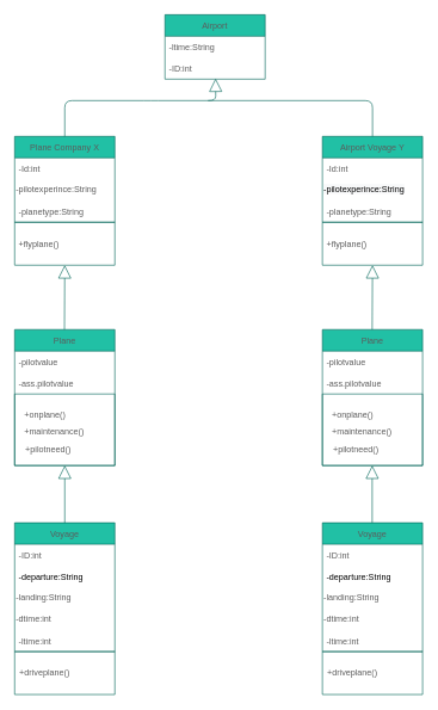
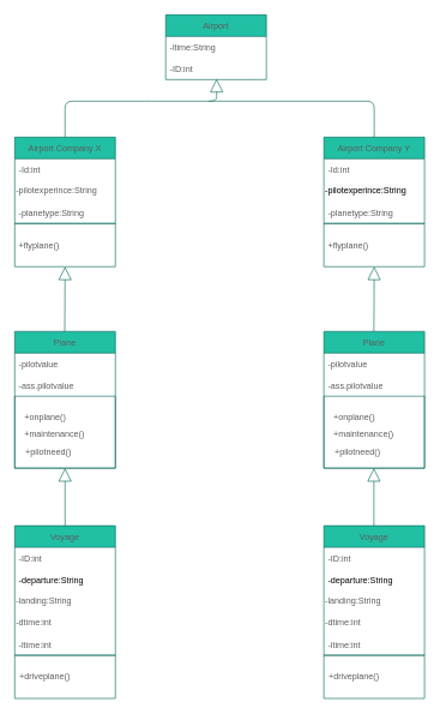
  <mxCell id="0" />
  <mxCell id="1" parent="0" />
- <mxCell id="2" value="Plane Company X" style="swimlane;fontStyle=0;childLayout=stackLayout;horizontal=1;startSize=30;horizontalStack=0;resizeParent=1;resizeParentMax=0;resizeLast=0;collapsible=1;marginBottom=0;fillColor=#21C0A5;strokeColor=#006658;fontColor=#5C5C5C;" vertex="1" parent="1"><mxGeometry x="20" y="190" width="140" height="120" as="geometry" /></mxCell>
+ <mxCell id="2" value="Airport Company X" style="swimlane;fontStyle=0;childLayout=stackLayout;horizontal=1;startSize=30;horizontalStack=0;resizeParent=1;resizeParentMax=0;resizeLast=0;collapsible=1;marginBottom=0;fillColor=#21C0A5;strokeColor=#006658;fontColor=#5C5C5C;" vertex="1" parent="1"><mxGeometry x="20" y="190" width="140" height="120" as="geometry" /></mxCell>
  <mxCell id="3" value="-Id:int" style="text;strokeColor=none;fillColor=none;align=left;verticalAlign=middle;spacingLeft=4;spacingRight=4;overflow=hidden;points=[[0,0.5],[1,0.5]];portConstraint=eastwest;rotatable=0;fontColor=#5C5C5C;" vertex="1" parent="2"><mxGeometry y="30" width="140" height="30" as="geometry" /></mxCell>
  <mxCell id="4" value="-pilotexperince:String" style="text;html=1;strokeColor=none;fillColor=none;align=left;verticalAlign=middle;whiteSpace=wrap;rounded=0;fontColor=#5C5C5C;" vertex="1" parent="2"><mxGeometry y="60" width="140" height="30" as="geometry" /></mxCell>
  <mxCell id="5" value="-planetype:String" style="text;strokeColor=none;fillColor=none;align=left;verticalAlign=middle;spacingLeft=4;spacingRight=4;overflow=hidden;points=[[0,0.5],[1,0.5]];portConstraint=eastwest;rotatable=0;fontColor=#5C5C5C;" vertex="1" parent="2"><mxGeometry y="90" width="140" height="30" as="geometry" /></mxCell>
  <mxCell id="6" value="" style="swimlane;startSize=0;fillColor=#21C0A5;strokeColor=#006658;fontColor=#5C5C5C;" vertex="1" parent="1"><mxGeometry x="20" y="310" width="140" height="60" as="geometry" /></mxCell>
  <mxCell id="7" value="+flyplane()" style="text;strokeColor=none;fillColor=none;align=left;verticalAlign=middle;spacingLeft=4;spacingRight=4;overflow=hidden;points=[[0,0.5],[1,0.5]];portConstraint=eastwest;rotatable=0;fontColor=#5C5C5C;" vertex="1" parent="6"><mxGeometry y="15" width="140" height="30" as="geometry" /></mxCell>
  <mxCell id="8" value="Plane" style="swimlane;fontStyle=0;childLayout=stackLayout;horizontal=1;startSize=30;horizontalStack=0;resizeParent=1;resizeParentMax=0;resizeLast=0;collapsible=1;marginBottom=0;fillColor=#21C0A5;strokeColor=#006658;fontColor=#5C5C5C;" vertex="1" parent="1"><mxGeometry x="20" y="460" width="140" height="190" as="geometry" /></mxCell>
  <mxCell id="9" value="-pilotvalue" style="text;strokeColor=none;fillColor=none;align=left;verticalAlign=middle;spacingLeft=4;spacingRight=4;overflow=hidden;points=[[0,0.5],[1,0.5]];portConstraint=eastwest;rotatable=0;fontColor=#5C5C5C;" vertex="1" parent="8"><mxGeometry y="30" width="140" height="30" as="geometry" /></mxCell>
  <mxCell id="10" value="-ass.pilotvalue" style="text;strokeColor=none;fillColor=none;align=left;verticalAlign=middle;spacingLeft=4;spacingRight=4;overflow=hidden;points=[[0,0.5],[1,0.5]];portConstraint=eastwest;rotatable=0;fontColor=#5C5C5C;" vertex="1" parent="8"><mxGeometry y="60" width="140" height="30" as="geometry" /></mxCell>
  <mxCell id="11" value="" style="swimlane;startSize=0;fillColor=#21C0A5;strokeColor=#006658;fontColor=#5C5C5C;" vertex="1" parent="8"><mxGeometry y="90" width="140" height="100" as="geometry" /></mxCell>
  <mxCell id="12" value="+onplane()" style="text;html=1;align=center;verticalAlign=middle;resizable=0;points=[];autosize=1;strokeColor=none;fillColor=none;fontColor=#5C5C5C;" vertex="1" parent="11"><mxGeometry x="7" y="20" width="70" height="20" as="geometry" /></mxCell>
  <mxCell id="13" value="+maintenance()" style="text;html=1;align=center;verticalAlign=middle;resizable=0;points=[];autosize=1;strokeColor=none;fillColor=none;fontColor=#5C5C5C;" vertex="1" parent="11"><mxGeometry x="5" y="43" width="100" height="20" as="geometry" /></mxCell>
  <mxCell id="14" value="+pilotneed()" style="text;html=1;strokeColor=none;fillColor=none;align=center;verticalAlign=middle;whiteSpace=wrap;rounded=0;sketch=0;fontColor=#5C5C5C;" vertex="1" parent="11"><mxGeometry x="17" y="63" width="60" height="30" as="geometry" /></mxCell>
  <mxCell id="15" value="Airport" style="swimlane;fontStyle=0;childLayout=stackLayout;horizontal=1;startSize=30;horizontalStack=0;resizeParent=1;resizeParentMax=0;resizeLast=0;collapsible=1;marginBottom=0;fillColor=#21C0A5;fontColor=#5C5C5C;strokeColor=#006658;" vertex="1" parent="1"><mxGeometry x="230" y="20" width="140" height="90" as="geometry" /></mxCell>
  <mxCell id="16" value="-ltime:String" style="text;strokeColor=none;fillColor=none;align=left;verticalAlign=middle;spacingLeft=4;spacingRight=4;overflow=hidden;points=[[0,0.5],[1,0.5]];portConstraint=eastwest;rotatable=0;fontColor=#5C5C5C;" vertex="1" parent="15"><mxGeometry y="30" width="140" height="30" as="geometry" /></mxCell>
  <mxCell id="17" value="-ID:int" style="text;strokeColor=none;fillColor=none;align=left;verticalAlign=middle;spacingLeft=4;spacingRight=4;overflow=hidden;points=[[0,0.5],[1,0.5]];portConstraint=eastwest;rotatable=0;fontColor=#5C5C5C;" vertex="1" parent="15"><mxGeometry y="60" width="140" height="30" as="geometry" /></mxCell>
- <mxCell id="18" value="Airport Voyage Y" style="swimlane;fontStyle=0;childLayout=stackLayout;horizontal=1;startSize=30;horizontalStack=0;resizeParent=1;resizeParentMax=0;resizeLast=0;collapsible=1;marginBottom=0;fillColor=#21C0A5;strokeColor=#006658;fontColor=#5C5C5C;" vertex="1" parent="1"><mxGeometry x="450" y="190" width="140" height="120" as="geometry" /></mxCell>
+ <mxCell id="18" value="Airport Company Y" style="swimlane;fontStyle=0;childLayout=stackLayout;horizontal=1;startSize=30;horizontalStack=0;resizeParent=1;resizeParentMax=0;resizeLast=0;collapsible=1;marginBottom=0;fillColor=#21C0A5;strokeColor=#006658;fontColor=#5C5C5C;" vertex="1" parent="1"><mxGeometry x="450" y="190" width="140" height="120" as="geometry" /></mxCell>
  <mxCell id="19" value="-Id:int" style="text;strokeColor=none;fillColor=none;align=left;verticalAlign=middle;spacingLeft=4;spacingRight=4;overflow=hidden;points=[[0,0.5],[1,0.5]];portConstraint=eastwest;rotatable=0;fontColor=#5C5C5C;" vertex="1" parent="18"><mxGeometry y="30" width="140" height="30" as="geometry" /></mxCell>
  <mxCell id="20" value="&lt;span style=&quot;color: rgb(0, 0, 0); font-family: helvetica; font-size: 12px; font-style: normal; font-weight: 400; letter-spacing: normal; text-align: left; text-indent: 0px; text-transform: none; word-spacing: 0px; background-color: rgb(248, 249, 250); display: inline; float: none;&quot;&gt;-pilotexperince:String&lt;/span&gt;" style="text;whiteSpace=wrap;html=1;fontColor=#5C5C5C;" vertex="1" parent="18"><mxGeometry y="60" width="140" height="30" as="geometry" /></mxCell>
  <mxCell id="21" value="-planetype:String" style="text;strokeColor=none;fillColor=none;align=left;verticalAlign=middle;spacingLeft=4;spacingRight=4;overflow=hidden;points=[[0,0.5],[1,0.5]];portConstraint=eastwest;rotatable=0;fontColor=#5C5C5C;" vertex="1" parent="18"><mxGeometry y="90" width="140" height="30" as="geometry" /></mxCell>
  <mxCell id="22" value="" style="swimlane;startSize=0;fillColor=#21C0A5;strokeColor=#006658;fontColor=#5C5C5C;" vertex="1" parent="1"><mxGeometry x="450" y="310" width="140" height="60" as="geometry" /></mxCell>
  <mxCell id="23" value="+flyplane()" style="text;strokeColor=none;fillColor=none;align=left;verticalAlign=middle;spacingLeft=4;spacingRight=4;overflow=hidden;points=[[0,0.5],[1,0.5]];portConstraint=eastwest;rotatable=0;fontColor=#5C5C5C;" vertex="1" parent="22"><mxGeometry y="15" width="140" height="30" as="geometry" /></mxCell>
  <mxCell id="24" value="Voyage" style="swimlane;fontStyle=0;childLayout=stackLayout;horizontal=1;startSize=30;horizontalStack=0;resizeParent=1;resizeParentMax=0;resizeLast=0;collapsible=1;marginBottom=0;fillColor=#21C0A5;strokeColor=#006658;fontColor=#5C5C5C;" vertex="1" parent="1"><mxGeometry x="20" y="730" width="140" height="180" as="geometry" /></mxCell>
  <mxCell id="25" value="-ID:int" style="text;strokeColor=none;fillColor=none;align=left;verticalAlign=middle;spacingLeft=4;spacingRight=4;overflow=hidden;points=[[0,0.5],[1,0.5]];portConstraint=eastwest;rotatable=0;fontColor=#5C5C5C;" vertex="1" parent="24"><mxGeometry y="30" width="140" height="30" as="geometry" /></mxCell>
  <mxCell id="26" value="-departure:String" style="text;align=left;verticalAlign=middle;spacingLeft=4;spacingRight=4;overflow=hidden;points=[[0,0.5],[1,0.5]];portConstraint=eastwest;rotatable=0;" vertex="1" parent="24"><mxGeometry y="60" width="140" height="30" as="geometry" /></mxCell>
  <mxCell id="27" value="-landing:String" style="text;html=1;strokeColor=none;fillColor=none;align=left;verticalAlign=middle;whiteSpace=wrap;rounded=0;fontColor=#5C5C5C;" vertex="1" parent="24"><mxGeometry y="90" width="140" height="30" as="geometry" /></mxCell>
  <mxCell id="28" value="-dtime:int" style="text;html=1;strokeColor=none;fillColor=none;align=left;verticalAlign=middle;whiteSpace=wrap;rounded=0;fontColor=#5C5C5C;" vertex="1" parent="24"><mxGeometry y="120" width="140" height="30" as="geometry" /></mxCell>
  <mxCell id="29" value="-ltime:int" style="text;strokeColor=none;fillColor=none;align=left;verticalAlign=middle;spacingLeft=4;spacingRight=4;overflow=hidden;points=[[0,0.5],[1,0.5]];portConstraint=eastwest;rotatable=0;fontColor=#5C5C5C;" vertex="1" parent="24"><mxGeometry y="150" width="140" height="30" as="geometry" /></mxCell>
  <mxCell id="30" value="" style="swimlane;startSize=0;fillColor=#21C0A5;strokeColor=#006658;fontColor=#5C5C5C;" vertex="1" parent="1"><mxGeometry x="20" y="910" width="140" height="60" as="geometry" /></mxCell>
  <mxCell id="31" value="+driveplane()" style="text;html=1;strokeColor=none;fillColor=none;align=center;verticalAlign=middle;whiteSpace=wrap;rounded=0;fontColor=#5C5C5C;" vertex="1" parent="30"><mxGeometry x="12" y="15" width="60" height="30" as="geometry" /></mxCell>
  <mxCell id="32" value="Plane" style="swimlane;fontStyle=0;childLayout=stackLayout;horizontal=1;startSize=30;horizontalStack=0;resizeParent=1;resizeParentMax=0;resizeLast=0;collapsible=1;marginBottom=0;fillColor=#21C0A5;strokeColor=#006658;fontColor=#5C5C5C;" vertex="1" parent="1"><mxGeometry x="450" y="460" width="140" height="190" as="geometry" /></mxCell>
  <mxCell id="33" value="-pilotvalue" style="text;strokeColor=none;fillColor=none;align=left;verticalAlign=middle;spacingLeft=4;spacingRight=4;overflow=hidden;points=[[0,0.5],[1,0.5]];portConstraint=eastwest;rotatable=0;fontColor=#5C5C5C;" vertex="1" parent="32"><mxGeometry y="30" width="140" height="30" as="geometry" /></mxCell>
  <mxCell id="34" value="-ass.pilotvalue" style="text;strokeColor=none;fillColor=none;align=left;verticalAlign=middle;spacingLeft=4;spacingRight=4;overflow=hidden;points=[[0,0.5],[1,0.5]];portConstraint=eastwest;rotatable=0;fontColor=#5C5C5C;" vertex="1" parent="32"><mxGeometry y="60" width="140" height="30" as="geometry" /></mxCell>
  <mxCell id="35" value="" style="swimlane;startSize=0;fillColor=#21C0A5;strokeColor=#006658;fontColor=#5C5C5C;" vertex="1" parent="32"><mxGeometry y="90" width="140" height="100" as="geometry" /></mxCell>
  <mxCell id="36" value="+onplane()" style="text;html=1;align=center;verticalAlign=middle;resizable=0;points=[];autosize=1;strokeColor=none;fillColor=none;fontColor=#5C5C5C;" vertex="1" parent="35"><mxGeometry x="7" y="20" width="70" height="20" as="geometry" /></mxCell>
  <mxCell id="37" value="+maintenance()" style="text;html=1;align=center;verticalAlign=middle;resizable=0;points=[];autosize=1;strokeColor=none;fillColor=none;fontColor=#5C5C5C;" vertex="1" parent="35"><mxGeometry x="5" y="43" width="100" height="20" as="geometry" /></mxCell>
  <mxCell id="38" value="+pilotneed()" style="text;html=1;strokeColor=none;fillColor=none;align=center;verticalAlign=middle;whiteSpace=wrap;rounded=0;sketch=0;fontColor=#5C5C5C;" vertex="1" parent="35"><mxGeometry x="17" y="63" width="60" height="30" as="geometry" /></mxCell>
  <mxCell id="39" value="Voyage" style="swimlane;fontStyle=0;childLayout=stackLayout;horizontal=1;startSize=30;horizontalStack=0;resizeParent=1;resizeParentMax=0;resizeLast=0;collapsible=1;marginBottom=0;fillColor=#21C0A5;strokeColor=#006658;fontColor=#5C5C5C;" vertex="1" parent="1"><mxGeometry x="450" y="730" width="140" height="180" as="geometry" /></mxCell>
  <mxCell id="40" value="-ID:int" style="text;strokeColor=none;fillColor=none;align=left;verticalAlign=middle;spacingLeft=4;spacingRight=4;overflow=hidden;points=[[0,0.5],[1,0.5]];portConstraint=eastwest;rotatable=0;fontColor=#5C5C5C;" vertex="1" parent="39"><mxGeometry y="30" width="140" height="30" as="geometry" /></mxCell>
  <mxCell id="41" value="-departure:String" style="text;align=left;verticalAlign=middle;spacingLeft=4;spacingRight=4;overflow=hidden;points=[[0,0.5],[1,0.5]];portConstraint=eastwest;rotatable=0;" vertex="1" parent="39"><mxGeometry y="60" width="140" height="30" as="geometry" /></mxCell>
  <mxCell id="42" value="-landing:String" style="text;html=1;strokeColor=none;fillColor=none;align=left;verticalAlign=middle;whiteSpace=wrap;rounded=0;fontColor=#5C5C5C;" vertex="1" parent="39"><mxGeometry y="90" width="140" height="30" as="geometry" /></mxCell>
  <mxCell id="43" value="-dtime:int" style="text;html=1;strokeColor=none;fillColor=none;align=left;verticalAlign=middle;whiteSpace=wrap;rounded=0;fontColor=#5C5C5C;" vertex="1" parent="39"><mxGeometry y="120" width="140" height="30" as="geometry" /></mxCell>
  <mxCell id="44" value="-ltime:int" style="text;strokeColor=none;fillColor=none;align=left;verticalAlign=middle;spacingLeft=4;spacingRight=4;overflow=hidden;points=[[0,0.5],[1,0.5]];portConstraint=eastwest;rotatable=0;fontColor=#5C5C5C;" vertex="1" parent="39"><mxGeometry y="150" width="140" height="30" as="geometry" /></mxCell>
  <mxCell id="45" value="" style="swimlane;startSize=0;fillColor=#21C0A5;strokeColor=#006658;fontColor=#5C5C5C;" vertex="1" parent="1"><mxGeometry x="450" y="910" width="140" height="60" as="geometry" /></mxCell>
  <mxCell id="46" value="+driveplane()" style="text;html=1;strokeColor=none;fillColor=none;align=center;verticalAlign=middle;whiteSpace=wrap;rounded=0;fontColor=#5C5C5C;" vertex="1" parent="45"><mxGeometry x="12" y="15" width="60" height="30" as="geometry" /></mxCell>
  <mxCell id="47" value="" style="endArrow=block;endSize=16;endFill=0;html=1;rounded=1;sketch=0;fontColor=#5C5C5C;strokeColor=#006658;fillColor=#21C0A5;curved=0;exitX=0.5;exitY=0;exitDx=0;exitDy=0;entryX=0.5;entryY=1;entryDx=0;entryDy=0;" edge="1" parent="1" source="24" target="11"><mxGeometry width="160" relative="1" as="geometry"><mxPoint x="140" y="690" as="sourcePoint" /><mxPoint x="300" y="690" as="targetPoint" /></mxGeometry></mxCell>
  <mxCell id="48" value="" style="endArrow=block;endSize=16;endFill=0;html=1;rounded=1;sketch=0;fontColor=#5C5C5C;strokeColor=#006658;fillColor=#21C0A5;curved=0;exitX=0.5;exitY=0;exitDx=0;exitDy=0;entryX=0.5;entryY=1;entryDx=0;entryDy=0;" edge="1" parent="1"><mxGeometry width="160" relative="1" as="geometry"><mxPoint x="519.58" y="730" as="sourcePoint" /><mxPoint x="519.58" y="650" as="targetPoint" /></mxGeometry></mxCell>
  <mxCell id="49" value="" style="endArrow=block;endSize=16;endFill=0;html=1;rounded=1;sketch=0;fontColor=#5C5C5C;strokeColor=#006658;fillColor=#21C0A5;curved=0;exitX=0.5;exitY=0;exitDx=0;exitDy=0;entryX=0.5;entryY=1;entryDx=0;entryDy=0;" edge="1" parent="1" target="6"><mxGeometry width="160" relative="1" as="geometry"><mxPoint x="89.58" y="460" as="sourcePoint" /><mxPoint x="89.58" y="380" as="targetPoint" /></mxGeometry></mxCell>
  <mxCell id="50" value="" style="endArrow=block;endSize=16;endFill=0;html=1;rounded=1;sketch=0;fontColor=#5C5C5C;strokeColor=#006658;fillColor=#21C0A5;curved=0;exitX=0.5;exitY=0;exitDx=0;exitDy=0;entryX=0.5;entryY=1;entryDx=0;entryDy=0;" edge="1" parent="1"><mxGeometry width="160" relative="1" as="geometry"><mxPoint x="519.58" y="460" as="sourcePoint" /><mxPoint x="520" y="370" as="targetPoint" /></mxGeometry></mxCell>
  <mxCell id="51" value="" style="endArrow=block;endSize=16;endFill=0;html=1;rounded=1;sketch=0;fontColor=#5C5C5C;strokeColor=#006658;fillColor=#21C0A5;curved=0;exitX=0.5;exitY=0;exitDx=0;exitDy=0;entryX=0.505;entryY=0.972;entryDx=0;entryDy=0;entryPerimeter=0;" edge="1" parent="1" source="2" target="17"><mxGeometry width="160" relative="1" as="geometry"><mxPoint x="60" y="120" as="sourcePoint" /><mxPoint x="300" y="120" as="targetPoint" /><Array as="points"><mxPoint x="90" y="140" /><mxPoint x="210" y="140" /><mxPoint x="301" y="140" /></Array></mxGeometry></mxCell>
  <mxCell id="52" value="" style="endArrow=none;html=1;rounded=1;sketch=0;fontColor=#5C5C5C;strokeColor=#006658;fillColor=#21C0A5;curved=0;entryX=0.5;entryY=0;entryDx=0;entryDy=0;" edge="1" parent="1" target="18"><mxGeometry width="50" height="50" relative="1" as="geometry"><mxPoint x="290" y="140" as="sourcePoint" /><mxPoint x="530" y="140" as="targetPoint" /><Array as="points"><mxPoint x="520" y="140" /></Array></mxGeometry></mxCell>
